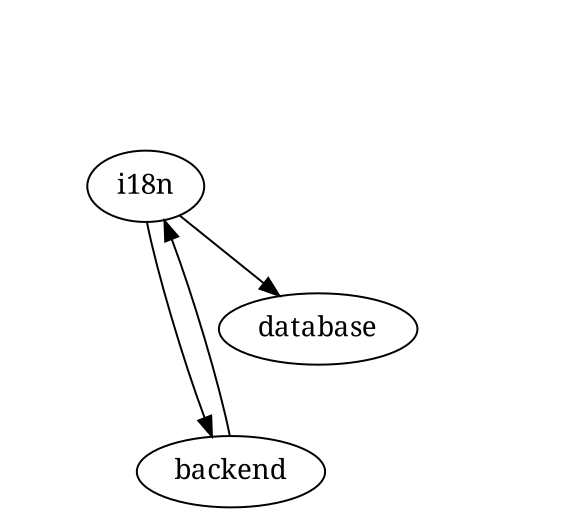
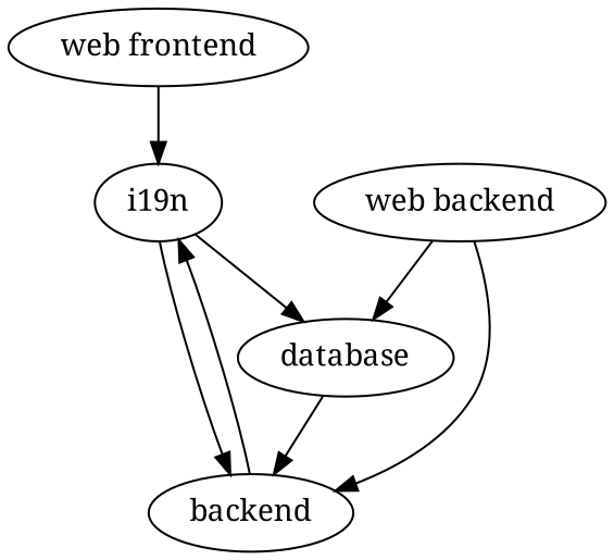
  digraph {
    fontname="Noto Serif"
    node [fontname="Noto Serif"]
    edge [fontname="Noto Serif"]
-   i18n
+   "web frontend"
+   i18n [label=i19n]
    n3 [label=backend]
    database
+   "web backend"
+   "web frontend" -> i18n
    i18n -> n3
    i18n -> database
    n3 -> i18n
+   database -> n3
+   "web backend" -> n3
+   "web backend" -> database
  }
